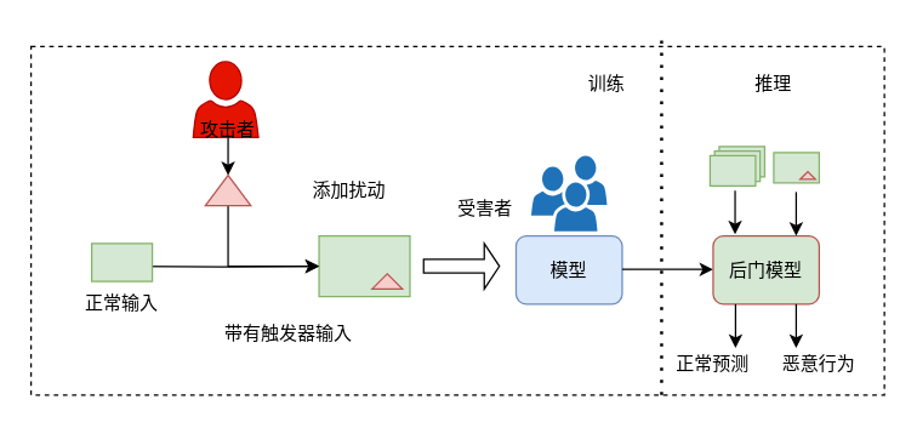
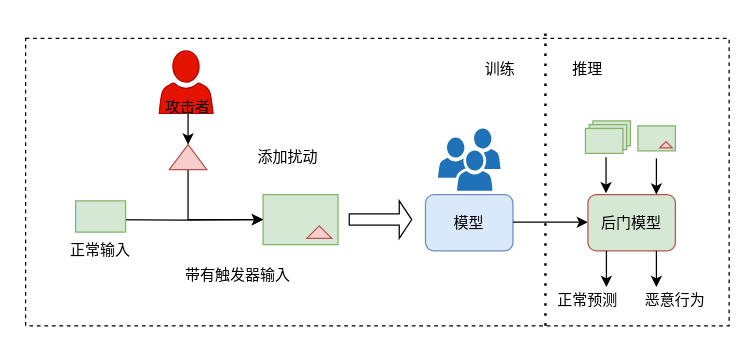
  <mxCell id="0" />
  <mxCell id="1" parent="0" />
  <mxCell id="2" value="" style="rounded=0;whiteSpace=wrap;html=1;dashed=1;" vertex="1" parent="1"><mxGeometry x="20" y="30" width="563" height="230" as="geometry" /></mxCell>
  <mxCell id="3" value="" style="sketch=0;pointerEvents=1;shadow=0;dashed=0;html=1;strokeColor=#B20000;labelPosition=center;verticalLabelPosition=bottom;verticalAlign=top;outlineConnect=0;align=center;shape=mxgraph.office.users.user;fillColor=#e51400;fontColor=#ffffff;" vertex="1" parent="1"><mxGeometry x="127" y="40" width="43" height="50" as="geometry" /></mxCell>
  <mxCell id="4" style="edgeStyle=orthogonalEdgeStyle;rounded=0;orthogonalLoop=1;jettySize=auto;html=1;exitX=0.5;exitY=1;exitDx=0;exitDy=0;entryX=1;entryY=0.5;entryDx=0;entryDy=0;" edge="1" parent="1" target="7"><mxGeometry relative="1" as="geometry"><mxPoint x="150" y="90" as="sourcePoint" /></mxGeometry></mxCell>
  <mxCell id="5" value="" style="rounded=0;whiteSpace=wrap;html=1;fillColor=#d5e8d4;strokeColor=#82b366;" vertex="1" parent="1"><mxGeometry x="210" y="155" width="60" height="40" as="geometry" /></mxCell>
  <mxCell id="6" style="edgeStyle=orthogonalEdgeStyle;rounded=0;orthogonalLoop=1;jettySize=auto;html=1;exitX=0;exitY=0.5;exitDx=0;exitDy=0;entryX=0;entryY=0.5;entryDx=0;entryDy=0;" edge="1" parent="1" source="7" target="5"><mxGeometry relative="1" as="geometry" /></mxCell>
  <mxCell id="7" value="" style="triangle;whiteSpace=wrap;html=1;rotation=-90;fillColor=#f8cecc;strokeColor=#b85450;" vertex="1" parent="1"><mxGeometry x="140" y="110" width="20" height="30" as="geometry" /></mxCell>
  <mxCell id="8" value="" style="triangle;whiteSpace=wrap;html=1;rotation=-90;fillColor=#f8cecc;strokeColor=#b85450;" vertex="1" parent="1"><mxGeometry x="250" y="175" width="10" height="20" as="geometry" /></mxCell>
  <mxCell id="9" style="edgeStyle=orthogonalEdgeStyle;rounded=0;orthogonalLoop=1;jettySize=auto;html=1;exitX=1;exitY=0.5;exitDx=0;exitDy=0;entryX=0;entryY=0.5;entryDx=0;entryDy=0;" edge="1" parent="1" target="5"><mxGeometry relative="1" as="geometry"><mxPoint x="80" y="175" as="sourcePoint" /></mxGeometry></mxCell>
  <mxCell id="10" value="" style="rounded=0;whiteSpace=wrap;html=1;fillColor=#d5e8d4;strokeColor=#82b366;" vertex="1" parent="1"><mxGeometry x="60" y="160" width="40" height="25" as="geometry" /></mxCell>
  <mxCell id="11" value="添加扰动" style="text;html=1;align=center;verticalAlign=middle;whiteSpace=wrap;rounded=0;" vertex="1" parent="1"><mxGeometry x="200" y="115" width="60" height="20" as="geometry" /></mxCell>
  <mxCell id="12" value="攻击者" style="text;html=1;align=center;verticalAlign=middle;whiteSpace=wrap;rounded=0;" vertex="1" parent="1"><mxGeometry x="120" y="70" width="60" height="30" as="geometry" /></mxCell>
  <mxCell id="13" value="正常输入" style="text;html=1;align=center;verticalAlign=middle;whiteSpace=wrap;rounded=0;" vertex="1" parent="1"><mxGeometry x="50" y="185" width="60" height="30" as="geometry" /></mxCell>
  <mxCell id="14" value="带有触发器输入" style="text;html=1;align=center;verticalAlign=middle;whiteSpace=wrap;rounded=0;" vertex="1" parent="1"><mxGeometry x="135" y="210" width="110" height="20" as="geometry" /></mxCell>
  <mxCell id="15" value="模型" style="rounded=1;whiteSpace=wrap;html=1;fillColor=#dae8fc;strokeColor=#6c8ebf;" vertex="1" parent="1"><mxGeometry x="340" y="155" width="70" height="45" as="geometry" /></mxCell>
  <mxCell id="16" value="" style="shape=singleArrow;whiteSpace=wrap;html=1;" vertex="1" parent="1"><mxGeometry x="279" y="160" width="50" height="30" as="geometry" /></mxCell>
  <mxCell id="17" value="" style="endArrow=classic;html=1;rounded=0;" edge="1" parent="1"><mxGeometry width="50" height="50" relative="1" as="geometry"><mxPoint x="410" y="177.08" as="sourcePoint" /><mxPoint x="470" y="177.08" as="targetPoint" /></mxGeometry></mxCell>
  <mxCell id="18" value="后门模型" style="rounded=1;whiteSpace=wrap;html=1;fillColor=#d5e8d4;strokeColor=#b85450;" vertex="1" parent="1"><mxGeometry x="470" y="155" width="70" height="45" as="geometry" /></mxCell>
  <mxCell id="19" value="" style="group" vertex="1" connectable="0" parent="1"><mxGeometry x="510" y="100" width="30" height="20" as="geometry" /></mxCell>
  <mxCell id="20" value="" style="rounded=0;whiteSpace=wrap;html=1;fillColor=#d5e8d4;strokeColor=#82b366;" vertex="1" parent="19"><mxGeometry width="30" height="20" as="geometry" /></mxCell>
  <mxCell id="21" value="" style="triangle;whiteSpace=wrap;html=1;rotation=-90;fillColor=#f8cecc;strokeColor=#b85450;" vertex="1" parent="19"><mxGeometry x="20" y="10" width="5" height="10" as="geometry" /></mxCell>
  <mxCell id="22" value="" style="endArrow=none;dashed=1;html=1;dashPattern=1 3;strokeWidth=2;rounded=0;" edge="1" parent="1"><mxGeometry width="50" height="50" relative="1" as="geometry"><mxPoint x="436" y="260" as="sourcePoint" /><mxPoint x="436" y="20" as="targetPoint" /></mxGeometry></mxCell>
- <mxCell id="23" value="受害者" style="text;html=1;align=center;verticalAlign=middle;whiteSpace=wrap;rounded=0;" vertex="1" parent="1"><mxGeometry x="290" y="122" width="60" height="30" as="geometry" /></mxCell>
  <mxCell id="24" value="正常预测" style="text;html=1;align=center;verticalAlign=middle;whiteSpace=wrap;rounded=0;" vertex="1" parent="1"><mxGeometry x="440" y="225" width="60" height="30" as="geometry" /></mxCell>
  <mxCell id="25" value="" style="endArrow=classic;html=1;rounded=0;" edge="1" parent="1"><mxGeometry width="50" height="50" relative="1" as="geometry"><mxPoint x="484.5" y="125" as="sourcePoint" /><mxPoint x="484.5" y="154" as="targetPoint" /></mxGeometry></mxCell>
  <mxCell id="26" value="" style="endArrow=classic;html=1;rounded=0;" edge="1" parent="1"><mxGeometry width="50" height="50" relative="1" as="geometry"><mxPoint x="524.8" y="126" as="sourcePoint" /><mxPoint x="524.8" y="155" as="targetPoint" /></mxGeometry></mxCell>
  <mxCell id="27" value="" style="endArrow=classic;html=1;rounded=0;" edge="1" parent="1"><mxGeometry width="50" height="50" relative="1" as="geometry"><mxPoint x="484.8" y="200" as="sourcePoint" /><mxPoint x="484.8" y="229" as="targetPoint" /></mxGeometry></mxCell>
  <mxCell id="28" value="" style="endArrow=classic;html=1;rounded=0;" edge="1" parent="1"><mxGeometry width="50" height="50" relative="1" as="geometry"><mxPoint x="524.8" y="200" as="sourcePoint" /><mxPoint x="524.8" y="229" as="targetPoint" /></mxGeometry></mxCell>
  <mxCell id="29" value="恶意行为" style="text;html=1;align=center;verticalAlign=middle;whiteSpace=wrap;rounded=0;" vertex="1" parent="1"><mxGeometry x="510" y="225" width="60" height="30" as="geometry" /></mxCell>
  <mxCell id="30" value="训练" style="text;html=1;align=center;verticalAlign=middle;whiteSpace=wrap;rounded=0;" vertex="1" parent="1"><mxGeometry x="370" y="40" width="60" height="30" as="geometry" /></mxCell>
- <mxCell id="31" value="推理" style="text;html=1;align=center;verticalAlign=middle;whiteSpace=wrap;rounded=0;" vertex="1" parent="1"><mxGeometry x="480" y="40" width="60" height="30" as="geometry" /></mxCell>
+ <mxCell id="31" value="推理" style="text;html=1;align=center;verticalAlign=middle;whiteSpace=wrap;rounded=0;" vertex="1" parent="1"><mxGeometry x="440" y="40" width="60" height="30" as="geometry" /></mxCell>
  <mxCell id="32" value="" style="sketch=0;pointerEvents=1;shadow=0;dashed=0;html=1;strokeColor=none;labelPosition=center;verticalLabelPosition=bottom;verticalAlign=top;outlineConnect=0;align=center;shape=mxgraph.office.users.users;fillColor=#2072B8;" vertex="1" parent="1"><mxGeometry x="350" y="102" width="50" height="50" as="geometry" /></mxCell>
  <mxCell id="33" value="" style="group" vertex="1" connectable="0" parent="1"><mxGeometry x="468" y="102" width="40" height="20" as="geometry" /></mxCell>
  <mxCell id="34" value="" style="group" vertex="1" connectable="0" parent="33"><mxGeometry x="3" y="-3" width="32" height="20" as="geometry" /></mxCell>
  <mxCell id="35" value="" style="group" vertex="1" connectable="0" parent="34"><mxGeometry x="2" y="-2" width="30" height="20" as="geometry" /></mxCell>
  <mxCell id="36" value="" style="rounded=0;whiteSpace=wrap;html=1;fillColor=#d5e8d4;strokeColor=#82b366;" vertex="1" parent="35"><mxGeometry x="1" y="-1" width="30" height="20" as="geometry" /></mxCell>
  <mxCell id="37" value="" style="rounded=0;whiteSpace=wrap;html=1;fillColor=#d5e8d4;strokeColor=#82b366;" vertex="1" parent="34"><mxGeometry width="30" height="20" as="geometry" /></mxCell>
  <mxCell id="38" value="" style="rounded=0;whiteSpace=wrap;html=1;fillColor=#d5e8d4;strokeColor=#82b366;" vertex="1" parent="33"><mxGeometry width="30" height="20" as="geometry" /></mxCell>
